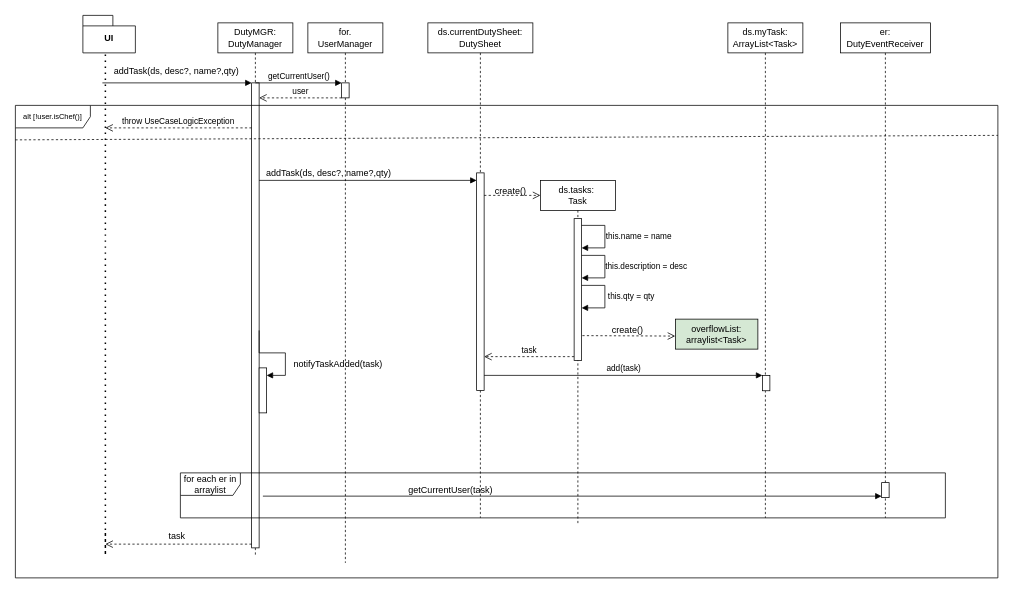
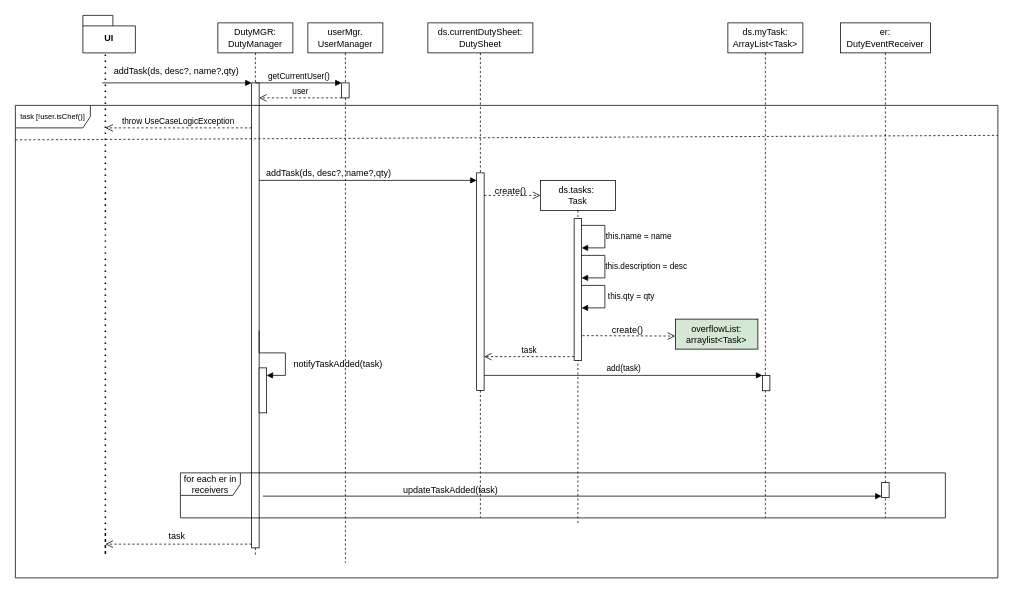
  <mxCell id="0" />
  <mxCell id="1" parent="0" />
  <mxCell id="2" value="UI" style="shape=folder;fontStyle=1;spacingTop=10;tabWidth=40;tabHeight=14;tabPosition=left;html=1;whiteSpace=wrap;" vertex="1" parent="1"><mxGeometry x="110" y="20" width="70" height="50" as="geometry" /></mxCell>
  <mxCell id="3" value="" style="endArrow=none;dashed=1;html=1;dashPattern=1 3;strokeWidth=2;rounded=0;entryX=0.5;entryY=1;entryDx=0;entryDy=0;entryPerimeter=0;" edge="1" parent="1"><mxGeometry width="50" height="50" relative="1" as="geometry"><mxPoint x="140" y="710" as="sourcePoint" /><mxPoint x="140" y="70" as="targetPoint" /><Array as="points"><mxPoint x="140" y="740" /></Array></mxGeometry></mxCell>
  <mxCell id="4" value="DutyMGR:&lt;div&gt;DutyManager&lt;/div&gt;" style="shape=umlLifeline;perimeter=lifelinePerimeter;whiteSpace=wrap;html=1;container=1;dropTarget=0;collapsible=0;recursiveResize=0;outlineConnect=0;portConstraint=eastwest;newEdgeStyle={&quot;curved&quot;:0,&quot;rounded&quot;:0};" vertex="1" parent="1"><mxGeometry x="290" y="30" width="100" height="710" as="geometry" /></mxCell>
  <mxCell id="5" value="" style="html=1;points=[[0,0,0,0,5],[0,1,0,0,-5],[1,0,0,0,5],[1,1,0,0,-5]];perimeter=orthogonalPerimeter;outlineConnect=0;targetShapes=umlLifeline;portConstraint=eastwest;newEdgeStyle={&quot;curved&quot;:0,&quot;rounded&quot;:0};" vertex="1" parent="4"><mxGeometry x="45" y="80" width="10" height="620" as="geometry" /></mxCell>
  <mxCell id="6" value="" style="html=1;verticalAlign=bottom;endArrow=open;dashed=1;endSize=8;curved=0;rounded=0;exitX=0;exitY=1;exitDx=0;exitDy=-5;" edge="1" parent="4" source="5"><mxGeometry relative="1" as="geometry"><mxPoint x="-150" y="695" as="targetPoint" /></mxGeometry></mxCell>
  <mxCell id="7" value="" style="html=1;points=[[0,0,0,0,5],[0,1,0,0,-5],[1,0,0,0,5],[1,1,0,0,-5]];perimeter=orthogonalPerimeter;outlineConnect=0;targetShapes=umlLifeline;portConstraint=eastwest;newEdgeStyle={&quot;curved&quot;:0,&quot;rounded&quot;:0};" vertex="1" parent="4"><mxGeometry x="55" y="460" width="10" height="60" as="geometry" /></mxCell>
  <mxCell id="8" value="" style="html=1;align=left;spacingLeft=2;endArrow=block;rounded=0;edgeStyle=orthogonalEdgeStyle;curved=0;rounded=0;" edge="1" parent="4" target="7"><mxGeometry relative="1" as="geometry"><mxPoint x="55" y="410" as="sourcePoint" /><Array as="points"><mxPoint x="55" y="440" /><mxPoint x="90" y="440" /><mxPoint x="90" y="470" /></Array></mxGeometry></mxCell>
  <mxCell id="9" value="ds.currentDutySheet:&lt;div&gt;DutySheet&lt;/div&gt;" style="shape=umlLifeline;perimeter=lifelinePerimeter;whiteSpace=wrap;html=1;container=1;dropTarget=0;collapsible=0;recursiveResize=0;outlineConnect=0;portConstraint=eastwest;newEdgeStyle={&quot;curved&quot;:0,&quot;rounded&quot;:0};" vertex="1" parent="1"><mxGeometry x="570" y="30" width="140" height="660" as="geometry" /></mxCell>
  <mxCell id="10" value="" style="html=1;points=[[0,0,0,0,5],[0,1,0,0,-5],[1,0,0,0,5],[1,1,0,0,-5]];perimeter=orthogonalPerimeter;outlineConnect=0;targetShapes=umlLifeline;portConstraint=eastwest;newEdgeStyle={&quot;curved&quot;:0,&quot;rounded&quot;:0};" vertex="1" parent="9"><mxGeometry x="65" y="200" width="10" height="290" as="geometry" /></mxCell>
  <mxCell id="11" value="" style="html=1;verticalAlign=bottom;endArrow=block;curved=0;rounded=0;" edge="1" parent="1" target="10"><mxGeometry relative="1" as="geometry"><mxPoint x="345" y="240" as="sourcePoint" /><mxPoint x="545" y="240" as="targetPoint" /><mxPoint as="offset" /></mxGeometry></mxCell>
  <mxCell id="12" value="" style="html=1;verticalAlign=bottom;endArrow=open;dashed=1;endSize=8;curved=0;rounded=0;" edge="1" parent="1" source="10"><mxGeometry relative="1" as="geometry"><mxPoint x="655" y="258" as="sourcePoint" /><mxPoint x="720" y="260" as="targetPoint" /></mxGeometry></mxCell>
  <mxCell id="13" value="ds.tasks:&amp;nbsp;&lt;div&gt;Task&lt;/div&gt;" style="shape=umlLifeline;perimeter=lifelinePerimeter;whiteSpace=wrap;html=1;container=1;dropTarget=0;collapsible=0;recursiveResize=0;outlineConnect=0;portConstraint=eastwest;newEdgeStyle={&quot;curved&quot;:0,&quot;rounded&quot;:0};" vertex="1" parent="1"><mxGeometry x="720" y="240" width="100" height="460" as="geometry" /></mxCell>
  <mxCell id="14" value="" style="html=1;points=[[0,0,0,0,5],[0,1,0,0,-5],[1,0,0,0,5],[1,1,0,0,-5]];perimeter=orthogonalPerimeter;outlineConnect=0;targetShapes=umlLifeline;portConstraint=eastwest;newEdgeStyle={&quot;curved&quot;:0,&quot;rounded&quot;:0};" vertex="1" parent="13"><mxGeometry x="45" y="51" width="10" height="189" as="geometry" /></mxCell>
  <mxCell id="15" value="" style="html=1;align=left;spacingLeft=2;endArrow=block;rounded=0;edgeStyle=orthogonalEdgeStyle;curved=0;rounded=0;" edge="1" parent="13" source="14" target="14"><mxGeometry x="0.123" relative="1" as="geometry"><mxPoint x="56" y="100" as="sourcePoint" /><Array as="points"><mxPoint x="86" y="100" /><mxPoint x="86" y="130" /></Array><mxPoint x="57" y="130" as="targetPoint" /><mxPoint as="offset" /></mxGeometry></mxCell>
  <mxCell id="16" value="" style="html=1;align=left;spacingLeft=2;endArrow=block;rounded=0;edgeStyle=orthogonalEdgeStyle;curved=0;rounded=0;" edge="1" parent="13"><mxGeometry x="0.123" relative="1" as="geometry"><mxPoint x="55" y="140" as="sourcePoint" /><Array as="points"><mxPoint x="86" y="140" /><mxPoint x="86" y="170" /></Array><mxPoint x="55" y="170" as="targetPoint" /><mxPoint as="offset" /></mxGeometry></mxCell>
  <mxCell id="17" value="er:&lt;div&gt;DutyEventReceiver&lt;/div&gt;" style="shape=umlLifeline;perimeter=lifelinePerimeter;whiteSpace=wrap;html=1;container=1;dropTarget=0;collapsible=0;recursiveResize=0;outlineConnect=0;portConstraint=eastwest;newEdgeStyle={&quot;curved&quot;:0,&quot;rounded&quot;:0};" vertex="1" parent="1"><mxGeometry x="1120" y="30" width="120" height="660" as="geometry" /></mxCell>
  <mxCell id="18" value="" style="html=1;points=[[0,0,0,0,5],[0,1,0,0,-5],[1,0,0,0,5],[1,1,0,0,-5]];perimeter=orthogonalPerimeter;outlineConnect=0;targetShapes=umlLifeline;portConstraint=eastwest;newEdgeStyle={&quot;curved&quot;:0,&quot;rounded&quot;:0};" vertex="1" parent="17"><mxGeometry x="55" y="613" width="10" height="20" as="geometry" /></mxCell>
  <mxCell id="19" value="" style="html=1;align=left;spacingLeft=2;endArrow=block;rounded=0;edgeStyle=orthogonalEdgeStyle;curved=0;rounded=0;" edge="1" parent="1" target="14"><mxGeometry relative="1" as="geometry"><mxPoint x="775" y="300" as="sourcePoint" /><Array as="points"><mxPoint x="806" y="300" /><mxPoint x="806" y="330" /></Array><mxPoint x="775" y="330.029" as="targetPoint" /></mxGeometry></mxCell>
  <mxCell id="20" value="ds.myTask:&lt;div&gt;ArrayList&amp;lt;Task&amp;gt;&lt;/div&gt;" style="shape=umlLifeline;perimeter=lifelinePerimeter;whiteSpace=wrap;html=1;container=1;dropTarget=0;collapsible=0;recursiveResize=0;outlineConnect=0;portConstraint=eastwest;newEdgeStyle={&quot;curved&quot;:0,&quot;rounded&quot;:0};" vertex="1" parent="1"><mxGeometry x="970" y="30" width="100" height="660" as="geometry" /></mxCell>
  <mxCell id="21" value="" style="html=1;points=[[0,0,0,0,5],[0,1,0,0,-5],[1,0,0,0,5],[1,1,0,0,-5]];perimeter=orthogonalPerimeter;outlineConnect=0;targetShapes=umlLifeline;portConstraint=eastwest;newEdgeStyle={&quot;curved&quot;:0,&quot;rounded&quot;:0};" vertex="1" parent="20"><mxGeometry x="46" y="470" width="10" height="20.5" as="geometry" /></mxCell>
  <mxCell id="22" value="" style="html=1;verticalAlign=bottom;endArrow=block;curved=0;rounded=0;" edge="1" parent="1" target="18"><mxGeometry relative="1" as="geometry"><mxPoint x="350" y="661" as="sourcePoint" /><mxPoint x="1160" y="660" as="targetPoint" /></mxGeometry></mxCell>
- <mxCell id="23" value="&lt;font style=&quot;font-size: 10px;&quot;&gt;alt [!user.isChef()]&lt;/font&gt;" style="shape=umlFrame;whiteSpace=wrap;html=1;pointerEvents=0;width=100;height=30;" vertex="1" parent="1"><mxGeometry y="140" width="1310" height="630" as="geometry" x="20" /></mxCell>
+ <mxCell id="23" value="&lt;font style=&quot;font-size: 10px;&quot;&gt;task [!user.isChef()]&lt;/font&gt;" style="shape=umlFrame;whiteSpace=wrap;html=1;pointerEvents=0;width=100;height=30;" vertex="1" parent="1"><mxGeometry y="140" width="1310" height="630" as="geometry" x="20" /></mxCell>
  <mxCell id="24" value="" style="endArrow=none;dashed=1;html=1;rounded=0;exitX=0;exitY=0.073;exitDx=0;exitDy=0;exitPerimeter=0;entryX=1;entryY=0.109;entryDx=0;entryDy=0;entryPerimeter=0;" edge="1" parent="1" source="23"><mxGeometry width="50" height="50" relative="1" as="geometry"><mxPoint x="30" y="185.72" as="sourcePoint" /><mxPoint x="1330" y="180" as="targetPoint" /></mxGeometry></mxCell>
- <mxCell id="25" value="for each er in arraylist" style="shape=umlFrame;whiteSpace=wrap;html=1;pointerEvents=0;width=80;height=30;" vertex="1" parent="1"><mxGeometry x="240" y="630" width="1020" height="60" as="geometry" /></mxCell>
+ <mxCell id="25" value="for each er in receivers" style="shape=umlFrame;whiteSpace=wrap;html=1;pointerEvents=0;width=80;height=30;" vertex="1" parent="1"><mxGeometry x="240" y="630" width="1020" height="60" as="geometry" /></mxCell>
  <mxCell id="26" value="addTask(ds, desc?, name?,qty)" style="text;html=1;align=center;verticalAlign=middle;whiteSpace=wrap;rounded=0;" vertex="1" parent="1"><mxGeometry x="150" y="80" width="170" height="30" as="geometry" /></mxCell>
  <mxCell id="27" value="create()" style="text;html=1;align=center;verticalAlign=middle;resizable=0;points=[];autosize=1;strokeColor=none;fillColor=none;" vertex="1" parent="1"><mxGeometry x="650" y="240" width="60" height="30" as="geometry" /></mxCell>
  <mxCell id="28" value="addTask(ds, desc?, name?,qty)" style="text;html=1;align=center;verticalAlign=middle;whiteSpace=wrap;rounded=0;" vertex="1" parent="1"><mxGeometry x="350" y="215" width="176" height="30" as="geometry" /></mxCell>
  <mxCell id="29" value="&lt;font style=&quot;font-size: 11px;&quot;&gt;this.name = name&lt;/font&gt;" style="text;html=1;align=center;verticalAlign=middle;resizable=0;points=[];autosize=1;strokeColor=none;fillColor=none;" vertex="1" parent="1"><mxGeometry x="796" y="300" width="110" height="30" as="geometry" /></mxCell>
  <mxCell id="30" value="&lt;font style=&quot;font-size: 11px;&quot;&gt;this.description = desc&lt;/font&gt;" style="text;html=1;align=center;verticalAlign=middle;resizable=0;points=[];autosize=1;strokeColor=none;fillColor=none;" vertex="1" parent="1"><mxGeometry x="796" y="340" width="130" height="30" as="geometry" /></mxCell>
  <mxCell id="31" value="&lt;font style=&quot;font-size: 11px;&quot;&gt;this.qty = qty&lt;/font&gt;" style="text;html=1;align=center;verticalAlign=middle;resizable=0;points=[];autosize=1;strokeColor=none;fillColor=none;" vertex="1" parent="1"><mxGeometry x="796" y="380" width="90" height="30" as="geometry" /></mxCell>
  <mxCell id="32" value="create()" style="text;html=1;align=center;verticalAlign=middle;resizable=0;points=[];autosize=1;strokeColor=none;fillColor=none;" vertex="1" parent="1"><mxGeometry x="806" y="425" width="60" height="30" as="geometry" /></mxCell>
  <mxCell id="33" value="" style="html=1;verticalAlign=bottom;endArrow=open;dashed=1;endSize=8;curved=0;rounded=0;entryX=-0.002;entryY=0.565;entryDx=0;entryDy=0;entryPerimeter=0;" edge="1" parent="1" target="34"><mxGeometry relative="1" as="geometry"><mxPoint x="776" y="447" as="sourcePoint" /><mxPoint x="916" y="447" as="targetPoint" /></mxGeometry></mxCell>
  <mxCell id="34" value="overflowList: arraylist&amp;lt;Task&amp;gt;" style="rounded=0;whiteSpace=wrap;html=1;fillColor=#d5e8d4;" vertex="1" parent="1"><mxGeometry x="900" y="425" width="110" height="40" as="geometry" /></mxCell>
  <mxCell id="35" style="edgeStyle=orthogonalEdgeStyle;rounded=0;orthogonalLoop=1;jettySize=auto;html=1;exitX=0.5;exitY=1;exitDx=0;exitDy=0;" edge="1" parent="1" source="34" target="34"><mxGeometry relative="1" as="geometry" /></mxCell>
  <mxCell id="36" value="" style="dashed=0;outlineConnect=0;html=1;align=center;labelPosition=center;verticalLabelPosition=bottom;verticalAlign=top;shape=mxgraph.webicons.stackoverflow;gradientColor=#DFDEDE" vertex="1" parent="1"><mxGeometry x="240" y="600" height="28.5" as="geometry" /></mxCell>
  <mxCell id="37" value="task" style="html=1;verticalAlign=bottom;endArrow=open;dashed=1;endSize=8;curved=0;rounded=0;exitX=0;exitY=1;exitDx=0;exitDy=-5;exitPerimeter=0;" edge="1" parent="1" source="14" target="10"><mxGeometry relative="1" as="geometry"><mxPoint x="690" y="460" as="sourcePoint" /><mxPoint x="610" y="460" as="targetPoint" /></mxGeometry></mxCell>
  <mxCell id="38" value="add(task)" style="html=1;verticalAlign=bottom;endArrow=block;curved=0;rounded=0;" edge="1" parent="1" source="10" target="21"><mxGeometry width="80" relative="1" as="geometry"><mxPoint x="650" y="495" as="sourcePoint" /><mxPoint x="1017.25" y="495" as="targetPoint" /></mxGeometry></mxCell>
  <mxCell id="39" value="notifyTaskAdded(task)" style="text;html=1;align=center;verticalAlign=middle;resizable=0;points=[];autosize=1;strokeColor=none;fillColor=none;" vertex="1" parent="1"><mxGeometry x="380" y="470" width="140" height="30" as="geometry" /></mxCell>
- <mxCell id="40" value="getCurrentUser(task)" style="text;html=1;align=center;verticalAlign=middle;resizable=0;points=[];autosize=1;strokeColor=none;fillColor=none;" vertex="1" parent="1"><mxGeometry x="525" y="638" width="150" height="30" as="geometry" /></mxCell>
+ <mxCell id="40" value="updateTaskAdded(task)" style="text;html=1;align=center;verticalAlign=middle;resizable=0;points=[];autosize=1;strokeColor=none;fillColor=none;" vertex="1" parent="1"><mxGeometry x="525" y="638" width="150" height="30" as="geometry" /></mxCell>
  <mxCell id="41" value="task" style="text;html=1;align=center;verticalAlign=middle;resizable=0;points=[];autosize=1;strokeColor=none;fillColor=none;" vertex="1" parent="1"><mxGeometry x="210" y="700" width="50" height="30" as="geometry" /></mxCell>
  <mxCell id="42" value="" style="html=1;verticalAlign=bottom;endArrow=block;curved=0;rounded=0;entryX=0;entryY=0;entryDx=0;entryDy=5;" edge="1" parent="1"><mxGeometry relative="1" as="geometry"><mxPoint x="136" y="110" as="sourcePoint" /><mxPoint x="335" y="110" as="targetPoint" /></mxGeometry></mxCell>
  <mxCell id="43" value="getCurrentUser()" style="html=1;verticalAlign=bottom;endArrow=block;curved=0;rounded=0;" edge="1" parent="1" target="45"><mxGeometry width="80" relative="1" as="geometry"><mxPoint x="340" y="110" as="sourcePoint" /><mxPoint x="420" y="110" as="targetPoint" /></mxGeometry></mxCell>
- <mxCell id="44" value="for.&lt;div&gt;UserManager&lt;/div&gt;" style="shape=umlLifeline;perimeter=lifelinePerimeter;whiteSpace=wrap;html=1;container=1;dropTarget=0;collapsible=0;recursiveResize=0;outlineConnect=0;portConstraint=eastwest;newEdgeStyle={&quot;curved&quot;:0,&quot;rounded&quot;:0};" vertex="1" parent="1"><mxGeometry x="410" y="30" width="100" height="720" as="geometry" /></mxCell>
+ <mxCell id="44" value="userMgr.&lt;div&gt;UserManager&lt;/div&gt;" style="shape=umlLifeline;perimeter=lifelinePerimeter;whiteSpace=wrap;html=1;container=1;dropTarget=0;collapsible=0;recursiveResize=0;outlineConnect=0;portConstraint=eastwest;newEdgeStyle={&quot;curved&quot;:0,&quot;rounded&quot;:0};" vertex="1" parent="1"><mxGeometry x="410" y="30" width="100" height="720" as="geometry" /></mxCell>
  <mxCell id="45" value="" style="html=1;points=[[0,0,0,0,5],[0,1,0,0,-5],[1,0,0,0,5],[1,1,0,0,-5]];perimeter=orthogonalPerimeter;outlineConnect=0;targetShapes=umlLifeline;portConstraint=eastwest;newEdgeStyle={&quot;curved&quot;:0,&quot;rounded&quot;:0};" vertex="1" parent="44"><mxGeometry x="45" y="80" width="10" height="20" as="geometry" /></mxCell>
  <mxCell id="46" value="user" style="html=1;verticalAlign=bottom;endArrow=open;dashed=1;endSize=8;curved=0;rounded=0;" edge="1" parent="1"><mxGeometry relative="1" as="geometry"><mxPoint x="455" y="130" as="sourcePoint" /><mxPoint x="345" y="130" as="targetPoint" /></mxGeometry></mxCell>
  <mxCell id="47" value="throw UseCaseLogicException" style="html=1;verticalAlign=bottom;endArrow=open;dashed=1;endSize=8;curved=0;rounded=0;" edge="1" parent="1" source="5"><mxGeometry relative="1" as="geometry"><mxPoint x="260" y="170" as="sourcePoint" /><mxPoint x="140" y="170" as="targetPoint" /></mxGeometry></mxCell>
